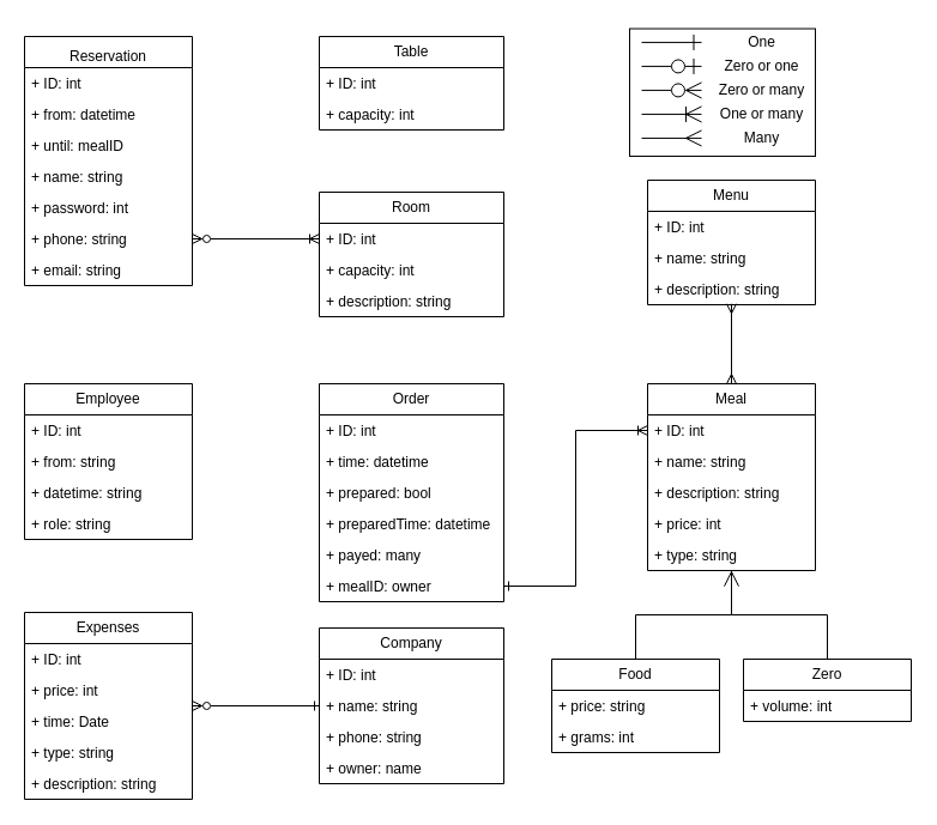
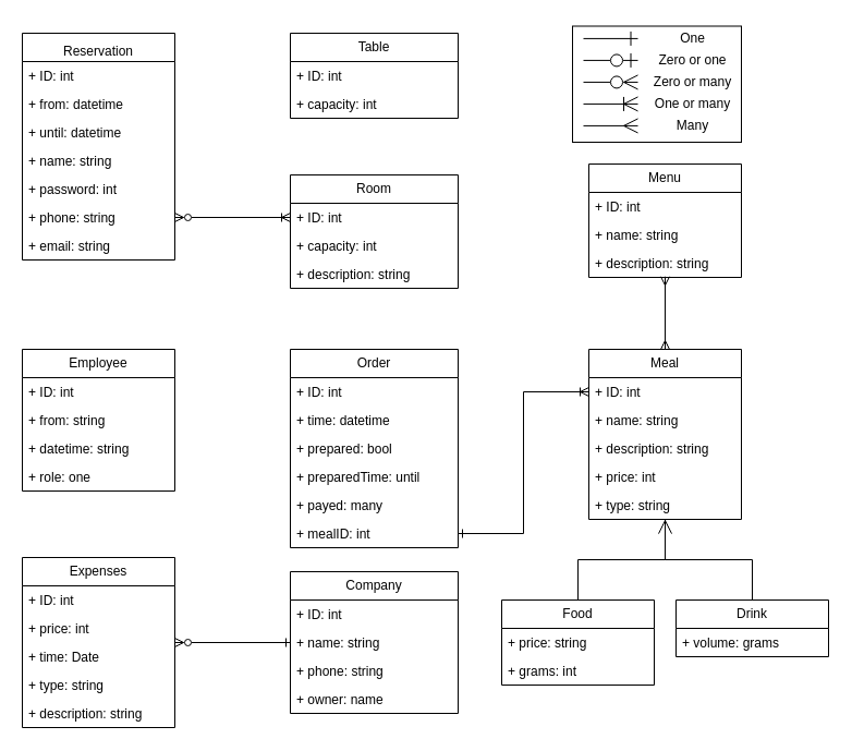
  <mxCell id="0" />
  <mxCell id="1" parent="0" />
  <mxCell id="2" value="" style="rounded=0;whiteSpace=wrap;html=1;fontSize=12;" parent="1" vertex="1"><mxGeometry x="525" y="23.5" width="155" height="106.5" as="geometry" /></mxCell>
  <mxCell id="3" value="Reservation" style="swimlane;fontStyle=0;childLayout=stackLayout;horizontal=1;startSize=26;fillColor=none;horizontalStack=0;resizeParent=1;resizeParentMax=0;resizeLast=0;collapsible=1;marginBottom=0;whiteSpace=wrap;html=1;verticalAlign=bottom;fontSize=12;" parent="1" vertex="1"><mxGeometry x="20" y="30" width="140" height="208" as="geometry" /></mxCell>
  <mxCell id="4" value="+ ID: int" style="text;strokeColor=none;fillColor=none;align=left;verticalAlign=top;spacingLeft=4;spacingRight=4;overflow=hidden;rotatable=0;points=[[0,0.5],[1,0.5]];portConstraint=eastwest;whiteSpace=wrap;html=1;fontSize=12;" parent="3" vertex="1"><mxGeometry y="26" width="140" height="26" as="geometry" /></mxCell>
  <mxCell id="5" value="+ from: datetime" style="text;strokeColor=none;fillColor=none;align=left;verticalAlign=top;spacingLeft=4;spacingRight=4;overflow=hidden;rotatable=0;points=[[0,0.5],[1,0.5]];portConstraint=eastwest;whiteSpace=wrap;html=1;fontSize=12;" parent="3" vertex="1"><mxGeometry y="52" width="140" height="26" as="geometry" /></mxCell>
- <mxCell id="6" value="+ until: mealID" style="text;strokeColor=none;fillColor=none;align=left;verticalAlign=top;spacingLeft=4;spacingRight=4;overflow=hidden;rotatable=0;points=[[0,0.5],[1,0.5]];portConstraint=eastwest;whiteSpace=wrap;html=1;fontSize=12;" parent="3" vertex="1"><mxGeometry y="78" width="140" height="26" as="geometry" /></mxCell>
+ <mxCell id="6" value="+ until: datetime" style="text;strokeColor=none;fillColor=none;align=left;verticalAlign=top;spacingLeft=4;spacingRight=4;overflow=hidden;rotatable=0;points=[[0,0.5],[1,0.5]];portConstraint=eastwest;whiteSpace=wrap;html=1;fontSize=12;" parent="3" vertex="1"><mxGeometry y="78" width="140" height="26" as="geometry" /></mxCell>
  <mxCell id="7" value="+ name: string" style="text;strokeColor=none;fillColor=none;align=left;verticalAlign=top;spacingLeft=4;spacingRight=4;overflow=hidden;rotatable=0;points=[[0,0.5],[1,0.5]];portConstraint=eastwest;whiteSpace=wrap;html=1;fontSize=12;" parent="3" vertex="1"><mxGeometry y="104" width="140" height="26" as="geometry" /></mxCell>
  <mxCell id="8" value="+ password: int" style="text;strokeColor=none;fillColor=none;align=left;verticalAlign=top;spacingLeft=4;spacingRight=4;overflow=hidden;rotatable=0;points=[[0,0.5],[1,0.5]];portConstraint=eastwest;whiteSpace=wrap;html=1;fontSize=12;" parent="3" vertex="1"><mxGeometry y="130" width="140" height="26" as="geometry" /></mxCell>
  <mxCell id="9" value="+ phone: string" style="text;strokeColor=none;fillColor=none;align=left;verticalAlign=top;spacingLeft=4;spacingRight=4;overflow=hidden;rotatable=0;points=[[0,0.5],[1,0.5]];portConstraint=eastwest;whiteSpace=wrap;html=1;fontSize=12;" parent="3" vertex="1"><mxGeometry y="156" width="140" height="26" as="geometry" /></mxCell>
  <mxCell id="10" value="+ email: string" style="text;strokeColor=none;fillColor=none;align=left;verticalAlign=top;spacingLeft=4;spacingRight=4;overflow=hidden;rotatable=0;points=[[0,0.5],[1,0.5]];portConstraint=eastwest;whiteSpace=wrap;html=1;fontSize=12;" parent="3" vertex="1"><mxGeometry y="182" width="140" height="26" as="geometry" /></mxCell>
  <mxCell id="11" value="Room" style="swimlane;fontStyle=0;childLayout=stackLayout;horizontal=1;startSize=26;fillColor=none;horizontalStack=0;resizeParent=1;resizeParentMax=0;resizeLast=0;collapsible=1;marginBottom=0;whiteSpace=wrap;html=1;fontSize=12;" parent="1" vertex="1"><mxGeometry x="266" y="160" width="154" height="104" as="geometry" /></mxCell>
  <mxCell id="12" value="+ ID: int" style="text;strokeColor=none;fillColor=none;align=left;verticalAlign=top;spacingLeft=4;spacingRight=4;overflow=hidden;rotatable=0;points=[[0,0.5],[1,0.5]];portConstraint=eastwest;whiteSpace=wrap;html=1;fontSize=12;" parent="11" vertex="1"><mxGeometry y="26" width="154" height="26" as="geometry" /></mxCell>
  <mxCell id="13" value="+ capacity: int" style="text;strokeColor=none;fillColor=none;align=left;verticalAlign=top;spacingLeft=4;spacingRight=4;overflow=hidden;rotatable=0;points=[[0,0.5],[1,0.5]];portConstraint=eastwest;whiteSpace=wrap;html=1;fontSize=12;" parent="11" vertex="1"><mxGeometry y="52" width="154" height="26" as="geometry" /></mxCell>
  <mxCell id="14" value="+ description: string" style="text;strokeColor=none;fillColor=none;align=left;verticalAlign=top;spacingLeft=4;spacingRight=4;overflow=hidden;rotatable=0;points=[[0,0.5],[1,0.5]];portConstraint=eastwest;whiteSpace=wrap;html=1;fontSize=12;" parent="11" vertex="1"><mxGeometry y="78" width="154" height="26" as="geometry" /></mxCell>
  <mxCell id="15" value="Expenses" style="swimlane;fontStyle=0;childLayout=stackLayout;horizontal=1;startSize=26;fillColor=none;horizontalStack=0;resizeParent=1;resizeParentMax=0;resizeLast=0;collapsible=1;marginBottom=0;whiteSpace=wrap;html=1;fontSize=12;" parent="1" vertex="1"><mxGeometry x="20" y="511" width="140" height="156" as="geometry" /></mxCell>
  <mxCell id="16" value="+ ID: int" style="text;strokeColor=none;fillColor=none;align=left;verticalAlign=top;spacingLeft=4;spacingRight=4;overflow=hidden;rotatable=0;points=[[0,0.5],[1,0.5]];portConstraint=eastwest;whiteSpace=wrap;html=1;fontSize=12;" parent="15" vertex="1"><mxGeometry y="26" width="140" height="26" as="geometry" /></mxCell>
  <mxCell id="17" value="+ price: int" style="text;strokeColor=none;fillColor=none;align=left;verticalAlign=top;spacingLeft=4;spacingRight=4;overflow=hidden;rotatable=0;points=[[0,0.5],[1,0.5]];portConstraint=eastwest;whiteSpace=wrap;html=1;fontSize=12;" parent="15" vertex="1"><mxGeometry y="52" width="140" height="26" as="geometry" /></mxCell>
  <mxCell id="18" value="+ time: Date" style="text;strokeColor=none;fillColor=none;align=left;verticalAlign=top;spacingLeft=4;spacingRight=4;overflow=hidden;rotatable=0;points=[[0,0.5],[1,0.5]];portConstraint=eastwest;whiteSpace=wrap;html=1;fontSize=12;" parent="15" vertex="1"><mxGeometry y="78" width="140" height="26" as="geometry" /></mxCell>
  <mxCell id="19" value="+ type: string" style="text;strokeColor=none;fillColor=none;align=left;verticalAlign=top;spacingLeft=4;spacingRight=4;overflow=hidden;rotatable=0;points=[[0,0.5],[1,0.5]];portConstraint=eastwest;whiteSpace=wrap;html=1;fontSize=12;" parent="15" vertex="1"><mxGeometry y="104" width="140" height="26" as="geometry" /></mxCell>
  <mxCell id="20" value="+ description: string" style="text;strokeColor=none;fillColor=none;align=left;verticalAlign=top;spacingLeft=4;spacingRight=4;overflow=hidden;rotatable=0;points=[[0,0.5],[1,0.5]];portConstraint=eastwest;whiteSpace=wrap;html=1;fontSize=12;" parent="15" vertex="1"><mxGeometry y="130" width="140" height="26" as="geometry" /></mxCell>
  <mxCell id="21" value="Table" style="swimlane;fontStyle=0;childLayout=stackLayout;horizontal=1;startSize=26;fillColor=none;horizontalStack=0;resizeParent=1;resizeParentMax=0;resizeLast=0;collapsible=1;marginBottom=0;whiteSpace=wrap;html=1;fontSize=12;" parent="1" vertex="1"><mxGeometry x="266" y="30" width="154" height="78" as="geometry" /></mxCell>
  <mxCell id="22" value="+ ID: int" style="text;strokeColor=none;fillColor=none;align=left;verticalAlign=top;spacingLeft=4;spacingRight=4;overflow=hidden;rotatable=0;points=[[0,0.5],[1,0.5]];portConstraint=eastwest;whiteSpace=wrap;html=1;fontSize=12;" parent="21" vertex="1"><mxGeometry y="26" width="154" height="26" as="geometry" /></mxCell>
  <mxCell id="23" value="+ capacity: int" style="text;strokeColor=none;fillColor=none;align=left;verticalAlign=top;spacingLeft=4;spacingRight=4;overflow=hidden;rotatable=0;points=[[0,0.5],[1,0.5]];portConstraint=eastwest;whiteSpace=wrap;html=1;fontSize=12;" parent="21" vertex="1"><mxGeometry y="52" width="154" height="26" as="geometry" /></mxCell>
  <mxCell id="24" value="Employee" style="swimlane;fontStyle=0;childLayout=stackLayout;horizontal=1;startSize=26;fillColor=none;horizontalStack=0;resizeParent=1;resizeParentMax=0;resizeLast=0;collapsible=1;marginBottom=0;whiteSpace=wrap;html=1;fontSize=12;" parent="1" vertex="1"><mxGeometry x="20" y="320" width="140" height="130" as="geometry" /></mxCell>
  <mxCell id="25" value="+ ID: int" style="text;strokeColor=none;fillColor=none;align=left;verticalAlign=top;spacingLeft=4;spacingRight=4;overflow=hidden;rotatable=0;points=[[0,0.5],[1,0.5]];portConstraint=eastwest;whiteSpace=wrap;html=1;fontSize=12;" parent="24" vertex="1"><mxGeometry y="26" width="140" height="26" as="geometry" /></mxCell>
  <mxCell id="26" value="+ from: string" style="text;strokeColor=none;fillColor=none;align=left;verticalAlign=top;spacingLeft=4;spacingRight=4;overflow=hidden;rotatable=0;points=[[0,0.5],[1,0.5]];portConstraint=eastwest;whiteSpace=wrap;html=1;fontSize=12;" parent="24" vertex="1"><mxGeometry y="52" width="140" height="26" as="geometry" /></mxCell>
  <mxCell id="27" value="+ datetime: string" style="text;strokeColor=none;fillColor=none;align=left;verticalAlign=top;spacingLeft=4;spacingRight=4;overflow=hidden;rotatable=0;points=[[0,0.5],[1,0.5]];portConstraint=eastwest;whiteSpace=wrap;html=1;fontSize=12;" parent="24" vertex="1"><mxGeometry y="78" width="140" height="26" as="geometry" /></mxCell>
- <mxCell id="28" value="+ role: string" style="text;strokeColor=none;fillColor=none;align=left;verticalAlign=top;spacingLeft=4;spacingRight=4;overflow=hidden;rotatable=0;points=[[0,0.5],[1,0.5]];portConstraint=eastwest;whiteSpace=wrap;html=1;fontSize=12;" parent="24" vertex="1"><mxGeometry y="104" width="140" height="26" as="geometry" /></mxCell>
+ <mxCell id="28" value="+ role: one" style="text;strokeColor=none;fillColor=none;align=left;verticalAlign=top;spacingLeft=4;spacingRight=4;overflow=hidden;rotatable=0;points=[[0,0.5],[1,0.5]];portConstraint=eastwest;whiteSpace=wrap;html=1;fontSize=12;" parent="24" vertex="1"><mxGeometry y="104" width="140" height="26" as="geometry" /></mxCell>
  <mxCell id="29" style="edgeStyle=orthogonalEdgeStyle;html=1;exitX=0.5;exitY=0;exitDx=0;exitDy=0;entryX=0.5;entryY=1;entryDx=0;entryDy=0;rounded=0;endArrow=none;endFill=0;strokeWidth=1;endSize=11;fontSize=12;" parent="1" source="30" target="56" edge="1"><mxGeometry relative="1" as="geometry" /></mxCell>
  <mxCell id="30" value="Food" style="swimlane;fontStyle=0;childLayout=stackLayout;horizontal=1;startSize=26;fillColor=none;horizontalStack=0;resizeParent=1;resizeParentMax=0;resizeLast=0;collapsible=1;marginBottom=0;whiteSpace=wrap;html=1;fontSize=12;" parent="1" vertex="1"><mxGeometry x="460" y="550" width="140" height="78" as="geometry" /></mxCell>
  <mxCell id="31" value="+ price: string" style="text;strokeColor=none;fillColor=none;align=left;verticalAlign=top;spacingLeft=4;spacingRight=4;overflow=hidden;rotatable=0;points=[[0,0.5],[1,0.5]];portConstraint=eastwest;whiteSpace=wrap;html=1;fontSize=12;" parent="30" vertex="1"><mxGeometry y="26" width="140" height="26" as="geometry" /></mxCell>
  <mxCell id="32" value="+ grams: int" style="text;strokeColor=none;fillColor=none;align=left;verticalAlign=top;spacingLeft=4;spacingRight=4;overflow=hidden;rotatable=0;points=[[0,0.5],[1,0.5]];portConstraint=eastwest;whiteSpace=wrap;html=1;fontSize=12;" parent="30" vertex="1"><mxGeometry y="52" width="140" height="26" as="geometry" /></mxCell>
  <mxCell id="33" value="Company" style="swimlane;fontStyle=0;childLayout=stackLayout;horizontal=1;startSize=26;fillColor=none;horizontalStack=0;resizeParent=1;resizeParentMax=0;resizeLast=0;collapsible=1;marginBottom=0;whiteSpace=wrap;html=1;fontSize=12;" parent="1" vertex="1"><mxGeometry x="266" y="524" width="154" height="130" as="geometry" /></mxCell>
  <mxCell id="34" value="+ ID: int" style="text;strokeColor=none;fillColor=none;align=left;verticalAlign=top;spacingLeft=4;spacingRight=4;overflow=hidden;rotatable=0;points=[[0,0.5],[1,0.5]];portConstraint=eastwest;whiteSpace=wrap;html=1;fontSize=12;" parent="33" vertex="1"><mxGeometry y="26" width="154" height="26" as="geometry" /></mxCell>
  <mxCell id="35" value="+ name: string" style="text;strokeColor=none;fillColor=none;align=left;verticalAlign=top;spacingLeft=4;spacingRight=4;overflow=hidden;rotatable=0;points=[[0,0.5],[1,0.5]];portConstraint=eastwest;whiteSpace=wrap;html=1;fontSize=12;" parent="33" vertex="1"><mxGeometry y="52" width="154" height="26" as="geometry" /></mxCell>
  <mxCell id="36" value="+ phone: string" style="text;strokeColor=none;fillColor=none;align=left;verticalAlign=top;spacingLeft=4;spacingRight=4;overflow=hidden;rotatable=0;points=[[0,0.5],[1,0.5]];portConstraint=eastwest;whiteSpace=wrap;html=1;fontSize=12;" parent="33" vertex="1"><mxGeometry y="78" width="154" height="26" as="geometry" /></mxCell>
  <mxCell id="37" value="+ owner: name" style="text;strokeColor=none;fillColor=none;align=left;verticalAlign=top;spacingLeft=4;spacingRight=4;overflow=hidden;rotatable=0;points=[[0,0.5],[1,0.5]];portConstraint=eastwest;whiteSpace=wrap;html=1;fontSize=12;" parent="33" vertex="1"><mxGeometry y="104" width="154" height="26" as="geometry" /></mxCell>
  <mxCell id="38" value="Menu" style="swimlane;fontStyle=0;childLayout=stackLayout;horizontal=1;startSize=26;fillColor=none;horizontalStack=0;resizeParent=1;resizeParentMax=0;resizeLast=0;collapsible=1;marginBottom=0;whiteSpace=wrap;html=1;fontSize=12;" parent="1" vertex="1"><mxGeometry x="540" y="150" width="140" height="104" as="geometry" /></mxCell>
  <mxCell id="39" value="+ ID: int" style="text;strokeColor=none;fillColor=none;align=left;verticalAlign=top;spacingLeft=4;spacingRight=4;overflow=hidden;rotatable=0;points=[[0,0.5],[1,0.5]];portConstraint=eastwest;whiteSpace=wrap;html=1;fontSize=12;" parent="38" vertex="1"><mxGeometry y="26" width="140" height="26" as="geometry" /></mxCell>
  <mxCell id="40" value="+ name: string" style="text;strokeColor=none;fillColor=none;align=left;verticalAlign=top;spacingLeft=4;spacingRight=4;overflow=hidden;rotatable=0;points=[[0,0.5],[1,0.5]];portConstraint=eastwest;whiteSpace=wrap;html=1;fontSize=12;" parent="38" vertex="1"><mxGeometry y="52" width="140" height="26" as="geometry" /></mxCell>
  <mxCell id="41" value="+ description: string" style="text;strokeColor=none;fillColor=none;align=left;verticalAlign=top;spacingLeft=4;spacingRight=4;overflow=hidden;rotatable=0;points=[[0,0.5],[1,0.5]];portConstraint=eastwest;whiteSpace=wrap;html=1;fontSize=12;" parent="38" vertex="1"><mxGeometry y="78" width="140" height="26" as="geometry" /></mxCell>
  <mxCell id="42" value="Order" style="swimlane;fontStyle=0;childLayout=stackLayout;horizontal=1;startSize=26;fillColor=none;horizontalStack=0;resizeParent=1;resizeParentMax=0;resizeLast=0;collapsible=1;marginBottom=0;whiteSpace=wrap;html=1;fontSize=12;" parent="1" vertex="1"><mxGeometry x="266" y="320" width="154" height="182" as="geometry" /></mxCell>
  <mxCell id="43" value="+ ID: int" style="text;strokeColor=none;fillColor=none;align=left;verticalAlign=top;spacingLeft=4;spacingRight=4;overflow=hidden;rotatable=0;points=[[0,0.5],[1,0.5]];portConstraint=eastwest;whiteSpace=wrap;html=1;fontSize=12;" parent="42" vertex="1"><mxGeometry y="26" width="154" height="26" as="geometry" /></mxCell>
  <mxCell id="44" value="+ time: datetime" style="text;strokeColor=none;fillColor=none;align=left;verticalAlign=top;spacingLeft=4;spacingRight=4;overflow=hidden;rotatable=0;points=[[0,0.5],[1,0.5]];portConstraint=eastwest;whiteSpace=wrap;html=1;fontSize=12;" parent="42" vertex="1"><mxGeometry y="52" width="154" height="26" as="geometry" /></mxCell>
  <mxCell id="45" value="+ prepared: bool" style="text;strokeColor=none;fillColor=none;align=left;verticalAlign=top;spacingLeft=4;spacingRight=4;overflow=hidden;rotatable=0;points=[[0,0.5],[1,0.5]];portConstraint=eastwest;whiteSpace=wrap;html=1;fontSize=12;" parent="42" vertex="1"><mxGeometry y="78" width="154" height="26" as="geometry" /></mxCell>
- <mxCell id="46" value="+ preparedTime: datetime" style="text;strokeColor=none;fillColor=none;align=left;verticalAlign=top;spacingLeft=4;spacingRight=4;overflow=hidden;rotatable=0;points=[[0,0.5],[1,0.5]];portConstraint=eastwest;whiteSpace=wrap;html=1;fontSize=12;" parent="42" vertex="1"><mxGeometry y="104" width="154" height="26" as="geometry" /></mxCell>
+ <mxCell id="46" value="+ preparedTime: until" style="text;strokeColor=none;fillColor=none;align=left;verticalAlign=top;spacingLeft=4;spacingRight=4;overflow=hidden;rotatable=0;points=[[0,0.5],[1,0.5]];portConstraint=eastwest;whiteSpace=wrap;html=1;fontSize=12;" parent="42" vertex="1"><mxGeometry y="104" width="154" height="26" as="geometry" /></mxCell>
  <mxCell id="47" value="+ payed: many" style="text;strokeColor=none;fillColor=none;align=left;verticalAlign=top;spacingLeft=4;spacingRight=4;overflow=hidden;rotatable=0;points=[[0,0.5],[1,0.5]];portConstraint=eastwest;whiteSpace=wrap;html=1;fontSize=12;" parent="42" vertex="1"><mxGeometry y="130" width="154" height="26" as="geometry" /></mxCell>
- <mxCell id="48" value="+ mealID: owner" style="text;strokeColor=none;fillColor=none;align=left;verticalAlign=top;spacingLeft=4;spacingRight=4;overflow=hidden;rotatable=0;points=[[0,0.5],[1,0.5]];portConstraint=eastwest;whiteSpace=wrap;html=1;fontSize=12;" parent="42" vertex="1"><mxGeometry y="156" width="154" height="26" as="geometry" /></mxCell>
+ <mxCell id="48" value="+ mealID: int" style="text;strokeColor=none;fillColor=none;align=left;verticalAlign=top;spacingLeft=4;spacingRight=4;overflow=hidden;rotatable=0;points=[[0,0.5],[1,0.5]];portConstraint=eastwest;whiteSpace=wrap;html=1;fontSize=12;" parent="42" vertex="1"><mxGeometry y="156" width="154" height="26" as="geometry" /></mxCell>
  <mxCell id="49" style="edgeStyle=orthogonalEdgeStyle;html=1;exitX=0.5;exitY=0;exitDx=0;exitDy=0;entryX=0.5;entryY=1;entryDx=0;entryDy=0;endArrow=open;endFill=0;rounded=0;strokeWidth=1;endSize=11;fontSize=12;" parent="1" source="50" target="56" edge="1"><mxGeometry relative="1" as="geometry" /></mxCell>
- <mxCell id="50" value="Zero" style="swimlane;fontStyle=0;childLayout=stackLayout;horizontal=1;startSize=26;fillColor=none;horizontalStack=0;resizeParent=1;resizeParentMax=0;resizeLast=0;collapsible=1;marginBottom=0;whiteSpace=wrap;html=1;fontSize=12;" parent="1" vertex="1"><mxGeometry x="620" y="550" width="140" height="52" as="geometry" /></mxCell>
- <mxCell id="51" value="+ volume: int" style="text;strokeColor=none;fillColor=none;align=left;verticalAlign=top;spacingLeft=4;spacingRight=4;overflow=hidden;rotatable=0;points=[[0,0.5],[1,0.5]];portConstraint=eastwest;whiteSpace=wrap;html=1;fontSize=12;" parent="50" vertex="1"><mxGeometry y="26" width="140" height="26" as="geometry" /></mxCell>
+ <mxCell id="50" value="Drink" style="swimlane;fontStyle=0;childLayout=stackLayout;horizontal=1;startSize=26;fillColor=none;horizontalStack=0;resizeParent=1;resizeParentMax=0;resizeLast=0;collapsible=1;marginBottom=0;whiteSpace=wrap;html=1;fontSize=12;" parent="1" vertex="1"><mxGeometry x="620" y="550" width="140" height="52" as="geometry" /></mxCell>
+ <mxCell id="51" value="+ volume: grams" style="text;strokeColor=none;fillColor=none;align=left;verticalAlign=top;spacingLeft=4;spacingRight=4;overflow=hidden;rotatable=0;points=[[0,0.5],[1,0.5]];portConstraint=eastwest;whiteSpace=wrap;html=1;fontSize=12;" parent="50" vertex="1"><mxGeometry y="26" width="140" height="26" as="geometry" /></mxCell>
  <mxCell id="52" style="edgeStyle=orthogonalEdgeStyle;rounded=0;orthogonalLoop=1;jettySize=auto;html=1;entryX=0;entryY=0.5;entryDx=0;entryDy=0;startArrow=ERzeroToMany;startFill=0;endArrow=ERoneToMany;endFill=0;fontSize=12;" parent="1" source="9" target="12" edge="1"><mxGeometry relative="1" as="geometry" /></mxCell>
  <mxCell id="53" style="edgeStyle=orthogonalEdgeStyle;rounded=0;orthogonalLoop=1;jettySize=auto;html=1;startArrow=ERone;startFill=0;endArrow=ERoneToMany;endFill=0;fontSize=12;" parent="1" source="48" target="57" edge="1"><mxGeometry relative="1" as="geometry" /></mxCell>
  <mxCell id="54" style="edgeStyle=orthogonalEdgeStyle;rounded=0;orthogonalLoop=1;jettySize=auto;html=1;entryX=0.5;entryY=0.971;entryDx=0;entryDy=0;entryPerimeter=0;startArrow=ERmany;startFill=0;endArrow=ERmany;endFill=0;fontSize=12;" parent="1" source="56" target="41" edge="1"><mxGeometry relative="1" as="geometry" /></mxCell>
  <mxCell id="55" style="edgeStyle=orthogonalEdgeStyle;rounded=0;orthogonalLoop=1;jettySize=auto;html=1;exitX=0;exitY=0.5;exitDx=0;exitDy=0;endArrow=ERzeroToMany;endFill=0;startArrow=ERone;startFill=0;fontSize=12;" parent="1" source="35" target="15" edge="1"><mxGeometry relative="1" as="geometry" /></mxCell>
  <mxCell id="56" value="Meal" style="swimlane;fontStyle=0;childLayout=stackLayout;horizontal=1;startSize=26;fillColor=none;horizontalStack=0;resizeParent=1;resizeParentMax=0;resizeLast=0;collapsible=1;marginBottom=0;whiteSpace=wrap;html=1;fontSize=12;" parent="1" vertex="1"><mxGeometry x="540" y="320" width="140" height="156" as="geometry" /></mxCell>
  <mxCell id="57" value="+ ID: int" style="text;strokeColor=none;fillColor=none;align=left;verticalAlign=top;spacingLeft=4;spacingRight=4;overflow=hidden;rotatable=0;points=[[0,0.5],[1,0.5]];portConstraint=eastwest;whiteSpace=wrap;html=1;fontSize=12;" parent="56" vertex="1"><mxGeometry y="26" width="140" height="26" as="geometry" /></mxCell>
  <mxCell id="58" value="+ name: string" style="text;strokeColor=none;fillColor=none;align=left;verticalAlign=top;spacingLeft=4;spacingRight=4;overflow=hidden;rotatable=0;points=[[0,0.5],[1,0.5]];portConstraint=eastwest;whiteSpace=wrap;html=1;fontSize=12;" parent="56" vertex="1"><mxGeometry y="52" width="140" height="26" as="geometry" /></mxCell>
  <mxCell id="59" value="+ description: string" style="text;strokeColor=none;fillColor=none;align=left;verticalAlign=top;spacingLeft=4;spacingRight=4;overflow=hidden;rotatable=0;points=[[0,0.5],[1,0.5]];portConstraint=eastwest;whiteSpace=wrap;html=1;fontSize=12;" parent="56" vertex="1"><mxGeometry y="78" width="140" height="26" as="geometry" /></mxCell>
  <mxCell id="60" value="+ price: int" style="text;strokeColor=none;fillColor=none;align=left;verticalAlign=top;spacingLeft=4;spacingRight=4;overflow=hidden;rotatable=0;points=[[0,0.5],[1,0.5]];portConstraint=eastwest;whiteSpace=wrap;html=1;fontSize=12;" parent="56" vertex="1"><mxGeometry y="104" width="140" height="26" as="geometry" /></mxCell>
  <mxCell id="61" value="+ type: string" style="text;strokeColor=none;fillColor=none;align=left;verticalAlign=top;spacingLeft=4;spacingRight=4;overflow=hidden;rotatable=0;points=[[0,0.5],[1,0.5]];portConstraint=eastwest;whiteSpace=wrap;html=1;fontSize=12;" parent="56" vertex="1"><mxGeometry y="130" width="140" height="26" as="geometry" /></mxCell>
  <mxCell id="62" value="" style="endArrow=ERone;html=1;rounded=0;strokeWidth=1;endSize=11;startArrow=none;startFill=0;endFill=0;fontSize=12;" parent="1" edge="1"><mxGeometry width="50" height="50" relative="1" as="geometry"><mxPoint x="535" y="34.92" as="sourcePoint" /><mxPoint x="585" y="34.92" as="targetPoint" /></mxGeometry></mxCell>
  <mxCell id="63" value="One" style="text;html=1;align=center;verticalAlign=middle;resizable=0;points=[];autosize=1;strokeColor=none;fillColor=none;fontSize=12;" parent="1" vertex="1"><mxGeometry x="610" y="20" width="50" height="30" as="geometry" /></mxCell>
  <mxCell id="64" value="" style="endArrow=ERzeroToOne;html=1;rounded=0;strokeWidth=1;endSize=11;startArrow=none;startFill=0;endFill=0;fontSize=12;" parent="1" edge="1"><mxGeometry width="50" height="50" relative="1" as="geometry"><mxPoint x="535" y="54.92" as="sourcePoint" /><mxPoint x="585" y="54.92" as="targetPoint" /></mxGeometry></mxCell>
  <mxCell id="65" value="Zero or one" style="text;html=1;align=center;verticalAlign=middle;resizable=0;points=[];autosize=1;strokeColor=none;fillColor=none;fontSize=12;" parent="1" vertex="1"><mxGeometry x="590" y="40" width="90" height="30" as="geometry" /></mxCell>
  <mxCell id="66" value="" style="endArrow=ERmany;html=1;rounded=0;strokeWidth=1;endSize=11;startArrow=none;startFill=0;endFill=0;fontSize=12;" parent="1" edge="1"><mxGeometry width="50" height="50" relative="1" as="geometry"><mxPoint x="535" y="114.92" as="sourcePoint" /><mxPoint x="585" y="114.92" as="targetPoint" /></mxGeometry></mxCell>
  <mxCell id="67" value="Many" style="text;html=1;align=center;verticalAlign=middle;resizable=0;points=[];autosize=1;strokeColor=none;fillColor=none;fontSize=12;" parent="1" vertex="1"><mxGeometry x="610" y="100" width="50" height="30" as="geometry" /></mxCell>
  <mxCell id="68" value="" style="endArrow=ERzeroToMany;html=1;rounded=0;strokeWidth=1;endSize=11;startArrow=none;startFill=0;endFill=0;fontSize=12;" parent="1" edge="1"><mxGeometry width="50" height="50" relative="1" as="geometry"><mxPoint x="535" y="74.92" as="sourcePoint" /><mxPoint x="585" y="74.92" as="targetPoint" /></mxGeometry></mxCell>
  <mxCell id="69" value="Zero or many" style="text;html=1;align=center;verticalAlign=middle;resizable=0;points=[];autosize=1;strokeColor=none;fillColor=none;fontSize=12;" parent="1" vertex="1"><mxGeometry x="590" y="60" width="90" height="30" as="geometry" /></mxCell>
  <mxCell id="70" value="" style="endArrow=ERoneToMany;html=1;rounded=0;strokeWidth=1;endSize=11;startArrow=none;startFill=0;endFill=0;fontSize=12;" parent="1" edge="1"><mxGeometry width="50" height="50" relative="1" as="geometry"><mxPoint x="535" y="94.92" as="sourcePoint" /><mxPoint x="585" y="94.92" as="targetPoint" /></mxGeometry></mxCell>
  <mxCell id="71" value="One or many" style="text;html=1;align=center;verticalAlign=middle;resizable=0;points=[];autosize=1;strokeColor=none;fillColor=none;fontSize=12;" parent="1" vertex="1"><mxGeometry x="590" y="80" width="90" height="30" as="geometry" /></mxCell>
